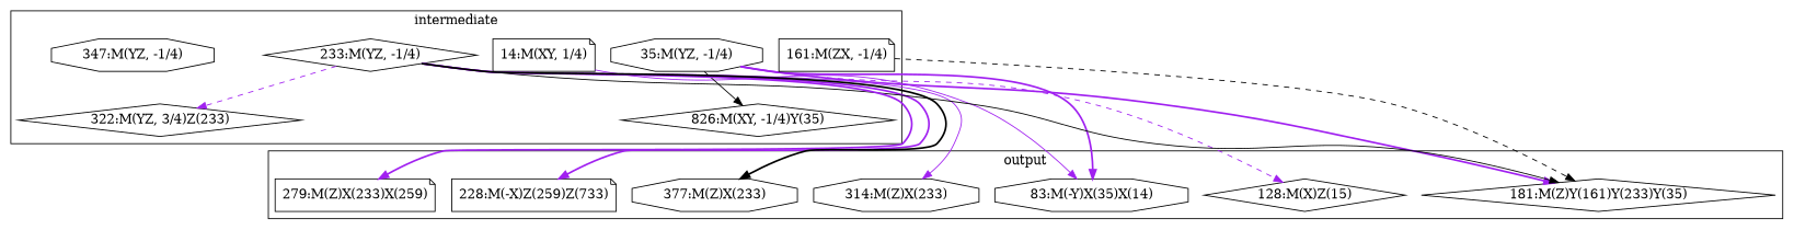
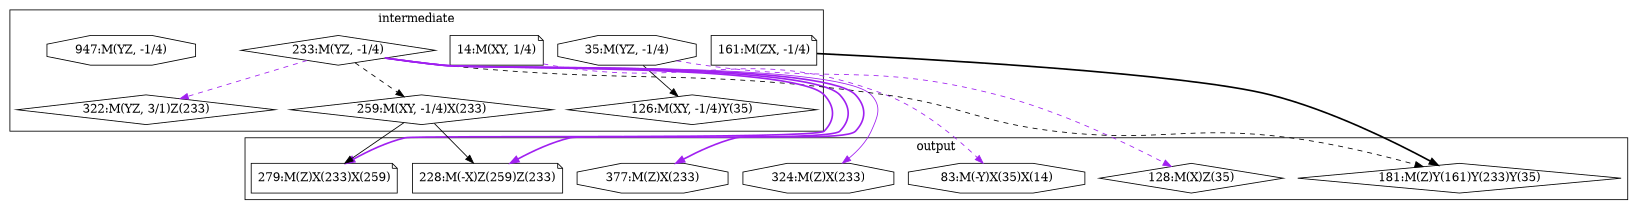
  digraph {
    node [shape=diamond]
    edge [color=purple style=solid]
-   n1 [label="128:M(X)Z(15)"]
-   n2 [label="228:M(-X)Z(259)Z(733)" shape=note]
-   n3 [label="314:M(Z)X(233)" shape=octagon]
+   n1 [label="128:M(X)Z(35)"]
+   n2 [label="228:M(-X)Z(259)Z(233)" shape=note]
+   n3 [label="324:M(Z)X(233)" shape=octagon]
    n4 [label="83:M(-Y)X(35)X(14)" shape=octagon]
    n5 [label="181:M(Z)Y(161)Y(233)Y(35)"]
    n6 [label="279:M(Z)X(233)X(259)" shape=note]
    n7 [label="377:M(Z)X(233)" shape=octagon]
    n8 [label="14:M(XY, 1/4)" shape=note]
    n9 [label="35:M(YZ, -1/4)" shape=octagon]
-   n10 [label="826:M(XY, -1/4)Y(35)"]
+   n10 [label="126:M(XY, -1/4)Y(35)"]
    n11 [label="161:M(ZX, -1/4)" shape=note]
    n12 [label="233:M(YZ, -1/4)"]
-   n14 [label="322:M(YZ, 3/4)Z(233)"]
-   n15 [label="347:M(YZ, -1/4)" shape=octagon]
+   n13 [label="259:M(XY, -1/4)X(233)"]
+   n14 [label="322:M(YZ, 3/1)Z(233)"]
+   n15 [label="947:M(YZ, -1/4)" shape=octagon]
    subgraph cluster_1 {
      label=input
    }
    subgraph cluster_2 {
      label=output
      n1
      n2
      n3
      n4
      n5
      n6
      n7
    }
    subgraph cluster_3 {
      label=intermediate
      n8
      n9
      n10
      n11
      n12
+     n13
      n14
      n15
    }
-   n8 -> n4
+   n8 -> n4 [style=dashed]
    n9 -> n1 [style=dashed]
-   n9 -> n4 [style=bold]
-   n9 -> n5 [style=bold]
    n9 -> n10 [color=black]
-   n11 -> n5 [color=black style=dashed]
+   n11 -> n5 [color=black style=bold]
    n12 -> n2 [style=bold]
    n12 -> n3
-   n12 -> n5 [color=black]
+   n12 -> n5 [color=black style=dashed]
    n12 -> n6 [style=bold]
-   n12 -> n7 [color=black style=bold]
+   n12 -> n7 [style=bold]
+   n12 -> n13 [color=black style=dashed]
    n12 -> n14 [style=dashed]
+   n13 -> n2 [color=black]
+   n13 -> n6 [color=black]
  }
